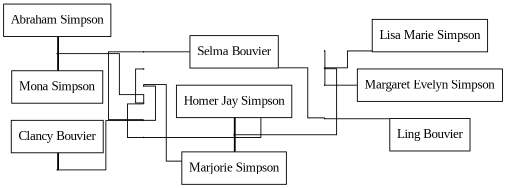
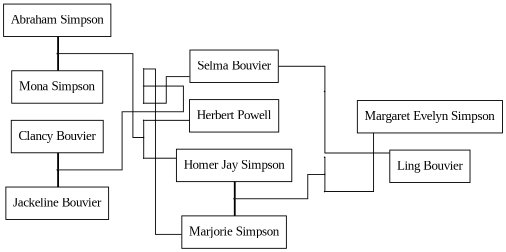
  graph {
    fontname="Liberation Serif"
    rankdir=LR
    splines=ortho
    node [fontname="Liberation Serif" shape=point]
    edge [fontname="Liberation Serif"]
    n1 [label="{ Mona&nbsp;Simpson}" shape=record]
    n2 [label="{ Clancy&nbsp;Bouvier}" shape=record]
+   n3 [label="{ Herbert&nbsp;Powell}" shape=record]
    n4 [label="{ Homer&nbsp;Jay&nbsp;Simpson}" shape=record]
    n5 [label="{ Marjorie&nbsp;Simpson}" shape=record]
    n6 [label="{ Selma&nbsp;Bouvier}" shape=record]
-   n7 [label="{ Lisa&nbsp;Marie&nbsp;Simpson}" shape=record]
    n8 [label="{ Margaret&nbsp;Evelyn&nbsp;Simpson}" shape=record]
    n9 [label="{ Ling&nbsp;Bouvier}" shape=record]
    n10 [label="{ Abraham&nbsp;Simpson}" shape=record]
    f0_p [height=0.01 width=0.01]
    f0_c0 [height=0.01 width=0.01]
    f0_c1 [height=0.01 width=0.01]
    f0_c2 [height=0.01 width=0.01]
    f1_p [height=0.01 width=0.01]
+   n16 [label="{ Jackeline&nbsp;Bouvier}" shape=record]
    f1_c0 [height=0.01 width=0.01]
    f1_c1 [height=0.01 width=0.01]
    f1_c2 [height=0.01 width=0.01]
    f2_p [height=0.01 width=0.01]
    f2_c0 [height=0.01 width=0.01]
    f2_c1 [height=0.01 width=0.01]
    f2_c2 [height=0.01 width=0.01]
    f3_c [height=0.01 width=0.01]
    subgraph sub_1 {
      rank=same
      n1
      n2
    }
    subgraph sub_2 {
      rank=same
+     n3
      n4
      n5
      n6
    }
    subgraph sub_3 {
      rank=same
-     n7
      n8
      n9
    }
    subgraph sub_4 {
      rank=same
      n1
      n10
      f0_p
    }
    subgraph sub_5 {
      rank=same
      f0_c0
      f0_c1
      f0_c2
    }
    subgraph sub_6 {
      rank=same
      n2
      f1_p
+     n16
    }
    subgraph sub_7 {
      rank=same
      f1_c0
      f1_c1
      f1_c2
    }
    subgraph sub_8 {
      rank=same
      n4
      n5
      f2_p
    }
    subgraph sub_9 {
      rank=same
      f2_c0
      f2_c1
      f2_c2
    }
    n1 -- n2 [style=invis]
    n2 -- f1_p [style=bold]
+   n3 -- n4 [style=invis]
    n4 -- n5 [style=invis]
    n4 -- f2_p [style=bold]
    n6 -- f3_c
-   n7 -- n8 [style=invis]
    n8 -- n9 [style=invis]
    n10 -- f0_p [style=bold]
    f0_p -- n1 [style=bold]
    f0_p -- f0_c1
+   f0_c0 -- n3
    f0_c0 -- f0_c1
    f0_c1 -- f0_c2
    f0_c2 -- n4
+   f1_p -- n16 [style=bold]
    f1_p -- f1_c1
    f1_c0 -- n5
    f1_c0 -- f1_c1
    f1_c1 -- f1_c2
    f1_c2 -- n6
    f2_p -- n5 [style=bold]
    f2_p -- f2_c1
    f2_c0 -- f2_c1
-   f2_c1 -- n7
    f2_c1 -- f2_c2
    f2_c2 -- n8
    f3_c -- n9
  }
